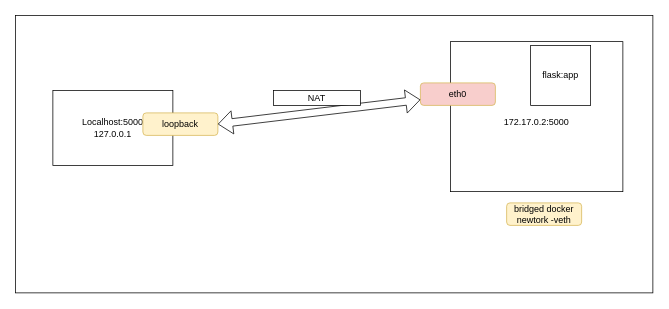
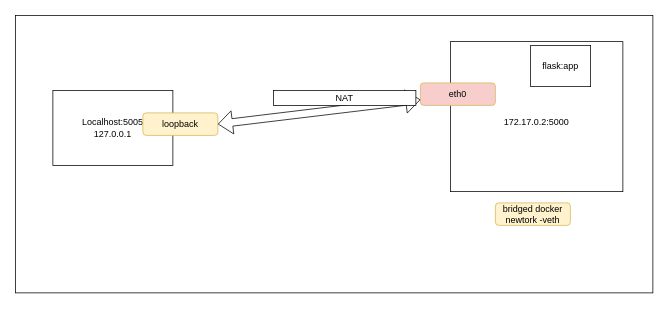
  <mxCell id="0" />
  <mxCell id="1" parent="0" />
  <mxCell id="2" value="" style="rounded=0;whiteSpace=wrap;html=1;" vertex="1" parent="1"><mxGeometry x="20" y="20" width="850" height="370" as="geometry" /></mxCell>
  <mxCell id="3" value="&lt;br&gt;172.17.0.2:5000" style="rounded=0;whiteSpace=wrap;html=1;" vertex="1" parent="1"><mxGeometry x="600" y="55" width="230" height="200" as="geometry" /></mxCell>
- <mxCell id="4" value="Localhost:5000&lt;br&gt;127.0.0.1" style="rounded=0;whiteSpace=wrap;html=1;" vertex="1" parent="1"><mxGeometry x="70" y="120" width="160" height="100" as="geometry" /></mxCell>
+ <mxCell id="4" value="Localhost:5005&lt;br&gt;127.0.0.1" style="rounded=0;whiteSpace=wrap;html=1;" vertex="1" parent="1"><mxGeometry x="70" y="120" width="160" height="100" as="geometry" /></mxCell>
  <mxCell id="5" value="loopback" style="rounded=1;whiteSpace=wrap;html=1;fillColor=#fff2cc;strokeColor=#d6b656;" vertex="1" parent="1"><mxGeometry x="190" y="150" width="100" height="30" as="geometry" /></mxCell>
  <mxCell id="6" value="eth0" style="rounded=1;whiteSpace=wrap;html=1;fillColor=#f8cecc;strokeColor=#d6b656;" vertex="1" parent="1"><mxGeometry x="560" y="110" width="100" height="30" as="geometry" /></mxCell>
  <mxCell id="7" value="" style="shape=flexArrow;endArrow=classic;startArrow=classic;html=1;rounded=0;entryX=1;entryY=0.5;entryDx=0;entryDy=0;exitX=0;exitY=0.75;exitDx=0;exitDy=0;" edge="1" parent="1" source="6" target="5"><mxGeometry width="100" height="100" relative="1" as="geometry"><mxPoint x="320" y="270" as="sourcePoint" /><mxPoint x="420" y="170" as="targetPoint" /></mxGeometry></mxCell>
- <mxCell id="8" value="NAT" style="rounded=0;whiteSpace=wrap;html=1;" vertex="1" parent="1"><mxGeometry x="364" y="120" width="116" height="20" as="geometry" /></mxCell>
- <mxCell id="9" value="flask:app" style="whiteSpace=wrap;html=1;aspect=fixed;" vertex="1" parent="1"><mxGeometry x="707" y="60" width="80" height="80" as="geometry" /></mxCell>
- <mxCell id="10" value="bridged docker&lt;br&gt;newtork -veth" style="rounded=1;whiteSpace=wrap;html=1;fillColor=#fff2cc;strokeColor=#d6b656;" vertex="1" parent="1"><mxGeometry x="675" y="270" width="100" height="30" as="geometry" /></mxCell>
+ <mxCell id="8" value="NAT" style="rounded=0;whiteSpace=wrap;html=1;" vertex="1" parent="1"><mxGeometry x="364" y="120" width="190" height="20" as="geometry" /></mxCell>
+ <mxCell id="9" value="flask:app" style="whiteSpace=wrap;html=1;aspect=fixed;" vertex="1" parent="1"><mxGeometry x="707" y="60" width="80" height="55" as="geometry" /></mxCell>
+ <mxCell id="10" value="bridged docker&lt;br&gt;newtork -veth" style="rounded=1;whiteSpace=wrap;html=1;fillColor=#fff2cc;strokeColor=#d6b656;" vertex="1" parent="1"><mxGeometry x="660" y="270" width="100" height="30" as="geometry" /></mxCell>
